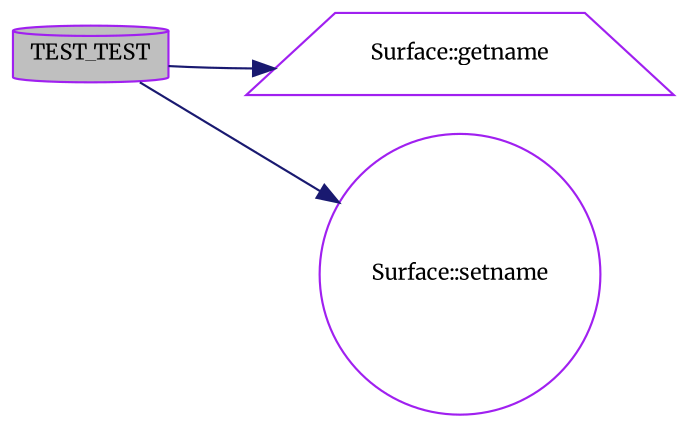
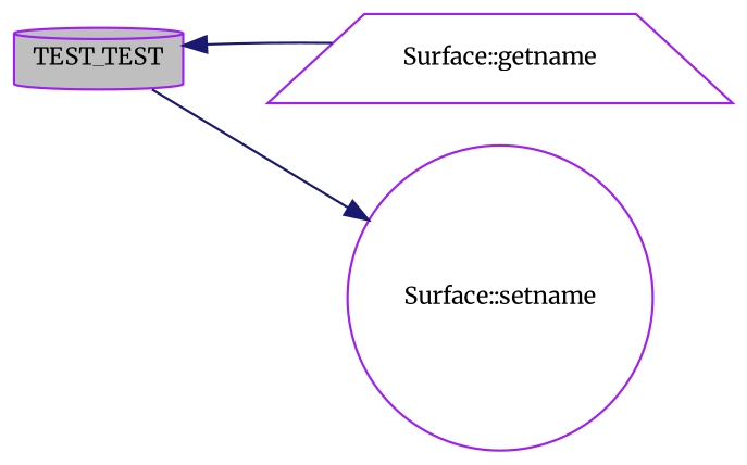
  digraph {
    fontname=Merriweather
    rankdir=LR
    node [color=purple fillcolor=white fontname=Merriweather fontsize=10 style=filled]
    edge [color=midnightblue fontname=Merriweather fontsize=10 labelfontname=Helvetica labelfontsize=10 style=solid]
    n1 [fillcolor=grey75 fontcolor=black height=0.2 label=TEST_TEST shape=cylinder width=0.4]
    n2 [height=0.2 label="Surface::getname" shape=trapezium width=0.4]
    n3 [height=0.2 label="Surface::setname" shape=circle width=0.4]
-   n1 -> n2
+   n2 -> n1
    n1 -> n3
  }
